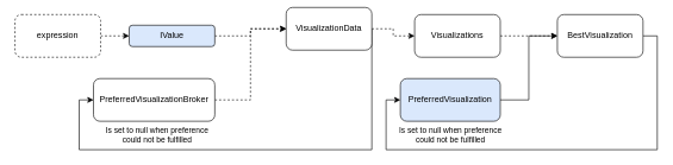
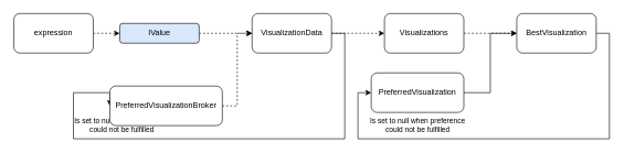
  <mxCell id="0" />
  <mxCell id="1" parent="0" />
  <mxCell id="2" style="edgeStyle=orthogonalEdgeStyle;rounded=0;orthogonalLoop=1;jettySize=auto;html=1;exitX=1;exitY=0.5;exitDx=0;exitDy=0;dashed=1;" edge="1" parent="1" source="3" target="7"><mxGeometry relative="1" as="geometry" /></mxCell>
- <mxCell id="3" value="expression" style="rounded=1;whiteSpace=wrap;html=1;dashed=1;" vertex="1" parent="1"><mxGeometry x="20" y="20" width="120" height="60" as="geometry" /></mxCell>
+ <mxCell id="3" value="expression" style="rounded=1;whiteSpace=wrap;html=1;" vertex="1" parent="1"><mxGeometry x="20" y="20" width="120" height="60" as="geometry" /></mxCell>
  <mxCell id="4" style="edgeStyle=orthogonalEdgeStyle;rounded=0;orthogonalLoop=1;jettySize=auto;html=1;dashed=1;" edge="1" parent="1" source="5" target="16"><mxGeometry relative="1" as="geometry" /></mxCell>
  <mxCell id="5" value="Visualizations" style="rounded=1;whiteSpace=wrap;html=1;" vertex="1" parent="1"><mxGeometry x="580" y="20" width="120" height="60" as="geometry" /></mxCell>
  <mxCell id="6" style="edgeStyle=orthogonalEdgeStyle;rounded=0;orthogonalLoop=1;jettySize=auto;html=1;exitX=1;exitY=0.5;exitDx=0;exitDy=0;dashed=1;" edge="1" parent="1" source="7" target="10"><mxGeometry relative="1" as="geometry" /></mxCell>
  <mxCell id="7" value="IValue" style="rounded=1;whiteSpace=wrap;html=1;fillColor=#dae8fc;" vertex="1" parent="1"><mxGeometry x="180" y="35" width="120" height="30" as="geometry" /></mxCell>
  <mxCell id="8" style="edgeStyle=orthogonalEdgeStyle;rounded=0;orthogonalLoop=1;jettySize=auto;html=1;dashed=1;" edge="1" parent="1" source="10" target="5"><mxGeometry relative="1" as="geometry" /></mxCell>
  <mxCell id="9" value="Is set to null when preference&lt;br&gt;could not be fulfilled" style="edgeStyle=orthogonalEdgeStyle;rounded=0;orthogonalLoop=1;jettySize=auto;html=1;exitX=1;exitY=0.5;exitDx=0;exitDy=0;entryX=0;entryY=0.5;entryDx=0;entryDy=0;" edge="1" parent="1" source="10" target="12"><mxGeometry x="0.406" y="-20" relative="1" as="geometry"><Array as="points"><mxPoint x="520" y="50" /><mxPoint x="520" y="210" /><mxPoint x="110" y="210" /><mxPoint x="110" y="140" /></Array><mxPoint as="offset" /></mxGeometry></mxCell>
- <mxCell id="10" value="VisualizationData" style="rounded=1;whiteSpace=wrap;html=1;" vertex="1" parent="1"><mxGeometry x="400" y="10" width="120" height="60" as="geometry" /></mxCell>
+ <mxCell id="10" value="VisualizationData" style="rounded=1;whiteSpace=wrap;html=1;" vertex="1" parent="1"><mxGeometry x="380" y="20" width="120" height="60" as="geometry" /></mxCell>
  <mxCell id="11" value="I" style="edgeStyle=orthogonalEdgeStyle;rounded=0;orthogonalLoop=1;jettySize=auto;exitX=1;exitY=0.5;exitDx=0;exitDy=0;dashed=1;noLabel=1;fontColor=none;entryX=0;entryY=0.5;entryDx=0;entryDy=0;" edge="1" parent="1" source="12" target="10"><mxGeometry x="0.814" y="100" relative="1" as="geometry"><mxPoint x="-40" y="-80" as="offset" /></mxGeometry></mxCell>
- <mxCell id="12" value="PreferredVisualizationBroker" style="rounded=1;whiteSpace=wrap;html=1;" vertex="1" parent="1"><mxGeometry x="130" y="110" width="170" height="60" as="geometry" /></mxCell>
+ <mxCell id="12" value="PreferredVisualizationBroker" style="rounded=1;whiteSpace=wrap;html=1;" vertex="1" parent="1"><mxGeometry x="165" y="130" width="170" height="60" as="geometry" /></mxCell>
  <mxCell id="13" style="edgeStyle=orthogonalEdgeStyle;rounded=0;orthogonalLoop=1;jettySize=auto;html=1;exitX=1;exitY=0.5;exitDx=0;exitDy=0;entryX=0;entryY=0.5;entryDx=0;entryDy=0;" edge="1" parent="1" source="14" target="16"><mxGeometry relative="1" as="geometry" /></mxCell>
- <mxCell id="14" value="PreferredVisualization" style="rounded=1;whiteSpace=wrap;html=1;fillColor=#dae8fc;" vertex="1" parent="1"><mxGeometry x="560" y="110" width="140" height="60" as="geometry" /></mxCell>
+ <mxCell id="14" value="PreferredVisualization" style="rounded=1;whiteSpace=wrap;html=1;" vertex="1" parent="1"><mxGeometry x="560" y="110" width="140" height="60" as="geometry" /></mxCell>
  <mxCell id="15" value="Is set to null when preference&lt;br&gt;could not be fulfilled" style="edgeStyle=orthogonalEdgeStyle;rounded=0;orthogonalLoop=1;jettySize=auto;html=1;exitX=1;exitY=0.5;exitDx=0;exitDy=0;entryX=0;entryY=0.5;entryDx=0;entryDy=0;" edge="1" parent="1" source="16" target="14"><mxGeometry x="0.446" y="-20" relative="1" as="geometry"><Array as="points"><mxPoint x="920" y="50" /><mxPoint x="920" y="210" /><mxPoint x="540" y="210" /><mxPoint x="540" y="140" /></Array><mxPoint as="offset" /></mxGeometry></mxCell>
  <mxCell id="16" value="BestVisualization" style="rounded=1;whiteSpace=wrap;html=1;" vertex="1" parent="1"><mxGeometry x="780" y="20" width="120" height="60" as="geometry" /></mxCell>
